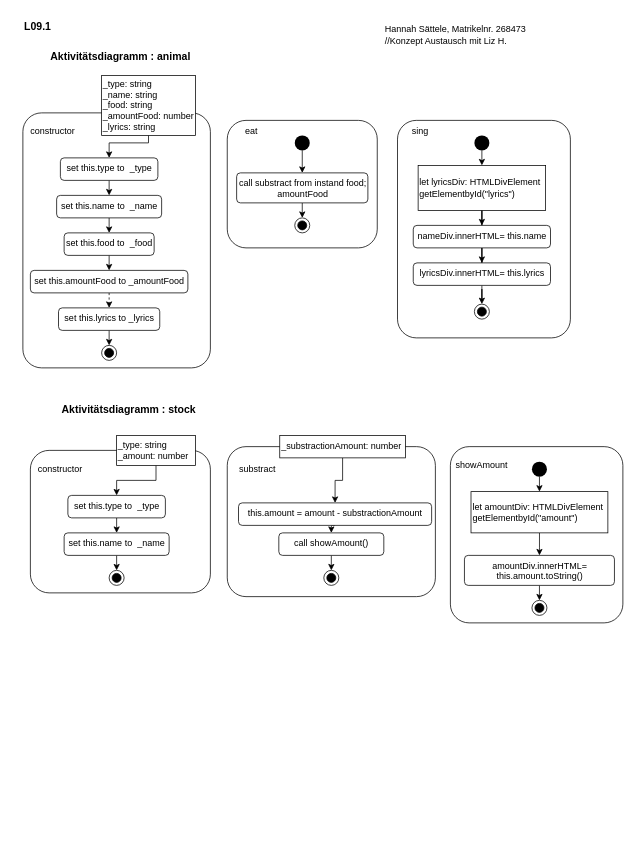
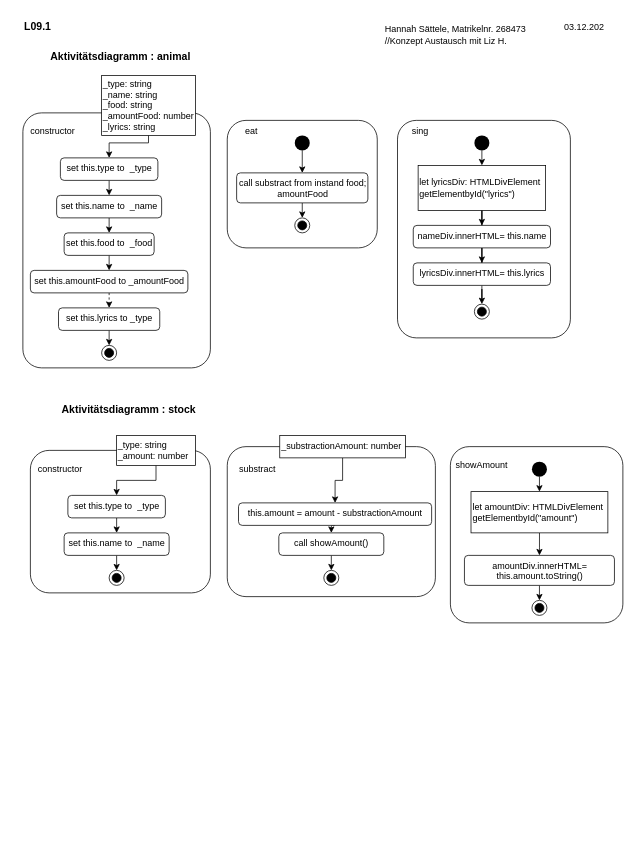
  <mxCell id="0" />
  <mxCell id="1" parent="0" />
  <mxCell id="2" value="&lt;font style=&quot;font-size: 12px&quot;&gt;Hannah Sättele, Matrikelnr. 268473&lt;br&gt;//Konzept Austausch mit Liz H.&lt;br&gt;&lt;/font&gt;" style="text;html=1;strokeColor=none;fillColor=none;align=left;verticalAlign=middle;whiteSpace=wrap;rounded=0;fontSize=14;" vertex="1" parent="1"><mxGeometry x="511.25" y="30" width="230" height="30" as="geometry" /></mxCell>
+ <mxCell id="3" value="&lt;span style=&quot;font-size: 12px&quot;&gt;03.12.202&lt;/span&gt;" style="text;html=1;strokeColor=none;fillColor=none;align=left;verticalAlign=middle;whiteSpace=wrap;rounded=0;fontSize=14;" vertex="1" parent="1"><mxGeometry x="750" y="20" width="60" height="30" as="geometry" /></mxCell>
  <mxCell id="4" value="&lt;span style=&quot;font-size: 14px&quot;&gt;&lt;b&gt;Aktivitätsdiagramm : stock&lt;/b&gt;&lt;/span&gt;" style="text;html=1;strokeColor=none;fillColor=none;align=left;verticalAlign=middle;whiteSpace=wrap;rounded=0;" vertex="1" parent="1"><mxGeometry x="80" y="530" width="230" height="30" as="geometry" /></mxCell>
  <mxCell id="5" value="&lt;b&gt;&lt;font style=&quot;font-size: 14px&quot;&gt;L09.1&lt;/font&gt;&lt;/b&gt;" style="text;html=1;strokeColor=none;fillColor=none;align=center;verticalAlign=middle;whiteSpace=wrap;rounded=0;fontSize=12;" vertex="1" parent="1"><mxGeometry x="20" y="20" width="60" height="30" as="geometry" /></mxCell>
  <mxCell id="6" style="edgeStyle=orthogonalEdgeStyle;rounded=0;orthogonalLoop=1;jettySize=auto;html=1;exitX=0.5;exitY=1;exitDx=0;exitDy=0;fontSize=12;" edge="1" parent="1"><mxGeometry relative="1" as="geometry"><mxPoint x="812" y="1110" as="sourcePoint" /><mxPoint x="812" y="1110" as="targetPoint" /></mxGeometry></mxCell>
  <mxCell id="7" value="&lt;span style=&quot;font-size: 14px&quot;&gt;&lt;b&gt;Aktivitätsdiagramm : animal&lt;/b&gt;&lt;/span&gt;" style="text;html=1;strokeColor=none;fillColor=none;align=left;verticalAlign=middle;whiteSpace=wrap;rounded=0;" vertex="1" parent="1"><mxGeometry x="65" y="60" width="230" height="30" as="geometry" /></mxCell>
  <mxCell id="8" value="" style="html=1;align=right;verticalAlign=top;rounded=1;absoluteArcSize=1;arcSize=50;dashed=0;spacingTop=10;spacingRight=30;fontSize=12;" vertex="1" parent="1"><mxGeometry x="30" y="150" width="250" height="340" as="geometry" /></mxCell>
  <mxCell id="9" style="edgeStyle=orthogonalEdgeStyle;rounded=0;orthogonalLoop=1;jettySize=auto;html=1;exitX=0.5;exitY=1;exitDx=0;exitDy=0;entryX=0.5;entryY=0;entryDx=0;entryDy=0;fontSize=12;" edge="1" parent="1" source="10" target="13"><mxGeometry relative="1" as="geometry"><Array as="points"><mxPoint x="198" y="190" /><mxPoint x="145" y="190" /></Array></mxGeometry></mxCell>
  <mxCell id="10" value="_type: string&lt;br&gt;_name: string&lt;br&gt;_food: string&lt;br&gt;_amountFood: number&lt;br&gt;_lyrics: string" style="html=1;align=left;verticalAlign=middle;rounded=0;absoluteArcSize=1;arcSize=10;dashed=0;fontSize=12;" vertex="1" parent="1"><mxGeometry x="135" y="100" width="125" height="80" as="geometry" /></mxCell>
  <mxCell id="11" value="constructor" style="text;html=1;strokeColor=none;fillColor=none;align=center;verticalAlign=middle;whiteSpace=wrap;rounded=0;fontSize=12;" vertex="1" parent="1"><mxGeometry x="40" y="160" width="60" height="30" as="geometry" /></mxCell>
  <mxCell id="12" style="edgeStyle=orthogonalEdgeStyle;rounded=0;orthogonalLoop=1;jettySize=auto;html=1;exitX=0.5;exitY=1;exitDx=0;exitDy=0;entryX=0.5;entryY=0;entryDx=0;entryDy=0;fontSize=12;" edge="1" parent="1" source="13" target="15"><mxGeometry relative="1" as="geometry" /></mxCell>
  <mxCell id="13" value="set this.type to&amp;nbsp; _type" style="html=1;align=center;verticalAlign=top;rounded=1;absoluteArcSize=1;arcSize=10;dashed=0;fontSize=12;" vertex="1" parent="1"><mxGeometry x="80" y="210" width="130" height="30" as="geometry" /></mxCell>
  <mxCell id="14" style="edgeStyle=orthogonalEdgeStyle;rounded=0;orthogonalLoop=1;jettySize=auto;html=1;exitX=0.5;exitY=1;exitDx=0;exitDy=0;entryX=0.5;entryY=0;entryDx=0;entryDy=0;fontSize=12;" edge="1" parent="1" source="15" target="17"><mxGeometry relative="1" as="geometry" /></mxCell>
  <mxCell id="15" value="set this.name to&amp;nbsp; _name" style="html=1;align=center;verticalAlign=top;rounded=1;absoluteArcSize=1;arcSize=10;dashed=0;fontSize=12;" vertex="1" parent="1"><mxGeometry x="75" y="260" width="140" height="30" as="geometry" /></mxCell>
  <mxCell id="16" style="edgeStyle=orthogonalEdgeStyle;rounded=0;orthogonalLoop=1;jettySize=auto;html=1;exitX=0.5;exitY=1;exitDx=0;exitDy=0;entryX=0.5;entryY=0;entryDx=0;entryDy=0;fontSize=12;" edge="1" parent="1" source="17" target="19"><mxGeometry relative="1" as="geometry" /></mxCell>
  <mxCell id="17" value="set this.food to&amp;nbsp; _food" style="html=1;align=center;verticalAlign=top;rounded=1;absoluteArcSize=1;arcSize=10;dashed=0;fontSize=12;" vertex="1" parent="1"><mxGeometry x="85" y="310" width="120" height="30" as="geometry" /></mxCell>
  <mxCell id="18" style="edgeStyle=orthogonalEdgeStyle;rounded=0;orthogonalLoop=1;jettySize=auto;html=1;exitX=0.5;exitY=1;exitDx=0;exitDy=0;entryX=0.5;entryY=0;entryDx=0;entryDy=0;fontSize=12;dashed=1;" edge="1" parent="1" source="19" target="21"><mxGeometry relative="1" as="geometry" /></mxCell>
  <mxCell id="19" value="set this.amountFood to _amountFood" style="html=1;align=center;verticalAlign=top;rounded=1;absoluteArcSize=1;arcSize=10;dashed=0;fontSize=12;" vertex="1" parent="1"><mxGeometry x="40" y="360" width="210" height="30" as="geometry" /></mxCell>
  <mxCell id="20" style="edgeStyle=orthogonalEdgeStyle;rounded=0;orthogonalLoop=1;jettySize=auto;html=1;exitX=0.5;exitY=1;exitDx=0;exitDy=0;entryX=0.5;entryY=0;entryDx=0;entryDy=0;fontSize=12;" edge="1" parent="1" source="21" target="23"><mxGeometry relative="1" as="geometry" /></mxCell>
- <mxCell id="21" value="set this.lyrics to _lyrics" style="html=1;align=center;verticalAlign=top;rounded=1;absoluteArcSize=1;arcSize=10;dashed=0;fontSize=12;" vertex="1" parent="1"><mxGeometry x="77.5" y="410" width="135" height="30" as="geometry" /></mxCell>
+ <mxCell id="21" value="set this.lyrics to _type" style="html=1;align=center;verticalAlign=top;rounded=1;absoluteArcSize=1;arcSize=10;dashed=0;fontSize=12;" vertex="1" parent="1"><mxGeometry x="77.5" y="410" width="135" height="30" as="geometry" /></mxCell>
  <mxCell id="22" style="edgeStyle=orthogonalEdgeStyle;rounded=0;orthogonalLoop=1;jettySize=auto;html=1;exitX=0.5;exitY=1;exitDx=0;exitDy=0;fontSize=12;" edge="1" parent="1"><mxGeometry relative="1" as="geometry"><mxPoint x="260" y="600" as="sourcePoint" /><mxPoint x="260" y="600" as="targetPoint" /></mxGeometry></mxCell>
  <mxCell id="23" value="" style="ellipse;html=1;shape=endState;fillColor=#000000;strokeColor=#000000;fontSize=12;align=center;" vertex="1" parent="1"><mxGeometry x="135" y="460" width="20" height="20" as="geometry" /></mxCell>
  <mxCell id="24" value="" style="html=1;align=right;verticalAlign=top;rounded=1;absoluteArcSize=1;arcSize=50;dashed=0;spacingTop=10;spacingRight=30;fontSize=12;" vertex="1" parent="1"><mxGeometry x="302.5" y="160" width="200" height="170" as="geometry" /></mxCell>
  <mxCell id="25" value="eat" style="text;html=1;strokeColor=none;fillColor=none;align=center;verticalAlign=middle;whiteSpace=wrap;rounded=0;fontSize=12;" vertex="1" parent="1"><mxGeometry x="305" y="160" width="60" height="30" as="geometry" /></mxCell>
  <mxCell id="26" style="edgeStyle=orthogonalEdgeStyle;rounded=0;orthogonalLoop=1;jettySize=auto;html=1;exitX=0.5;exitY=1;exitDx=0;exitDy=0;entryX=0.5;entryY=0;entryDx=0;entryDy=0;fontSize=12;" edge="1" parent="1" source="27" target="28"><mxGeometry relative="1" as="geometry" /></mxCell>
  <mxCell id="27" value="call substract from instand food;&lt;br&gt;amountFood" style="html=1;align=center;verticalAlign=top;rounded=1;absoluteArcSize=1;arcSize=10;dashed=0;fontSize=12;" vertex="1" parent="1"><mxGeometry x="315" y="230" width="175" height="40" as="geometry" /></mxCell>
  <mxCell id="28" value="" style="ellipse;html=1;shape=endState;fillColor=#000000;strokeColor=#000000;fontSize=12;align=center;" vertex="1" parent="1"><mxGeometry x="392.5" y="290" width="20" height="20" as="geometry" /></mxCell>
  <mxCell id="29" style="edgeStyle=orthogonalEdgeStyle;rounded=0;orthogonalLoop=1;jettySize=auto;html=1;exitX=0.5;exitY=1;exitDx=0;exitDy=0;entryX=0.5;entryY=0;entryDx=0;entryDy=0;fontSize=12;" edge="1" parent="1" source="30" target="27"><mxGeometry relative="1" as="geometry" /></mxCell>
  <mxCell id="30" value="" style="ellipse;fillColor=#000000;strokeColor=none;fontSize=12;align=center;" vertex="1" parent="1"><mxGeometry x="392.5" y="180" width="20" height="20" as="geometry" /></mxCell>
  <mxCell id="31" value="" style="html=1;align=right;verticalAlign=top;rounded=1;absoluteArcSize=1;arcSize=50;dashed=0;spacingTop=10;spacingRight=30;fontSize=12;" vertex="1" parent="1"><mxGeometry x="529.5" y="160" width="230.5" height="290" as="geometry" /></mxCell>
  <mxCell id="32" value="sing" style="text;html=1;strokeColor=none;fillColor=none;align=center;verticalAlign=middle;whiteSpace=wrap;rounded=0;fontSize=12;" vertex="1" parent="1"><mxGeometry x="529.5" y="160" width="60" height="30" as="geometry" /></mxCell>
  <mxCell id="33" value="" style="ellipse;html=1;shape=endState;fillColor=#000000;strokeColor=#000000;fontSize=12;align=center;" vertex="1" parent="1"><mxGeometry x="632" y="405" width="20" height="20" as="geometry" /></mxCell>
  <mxCell id="34" style="edgeStyle=orthogonalEdgeStyle;rounded=0;orthogonalLoop=1;jettySize=auto;html=1;exitX=0.5;exitY=1;exitDx=0;exitDy=0;entryX=0.5;entryY=0;entryDx=0;entryDy=0;fontSize=12;" edge="1" parent="1" source="35" target="37"><mxGeometry relative="1" as="geometry" /></mxCell>
  <mxCell id="35" value="" style="ellipse;fillColor=#000000;strokeColor=none;fontSize=12;align=center;" vertex="1" parent="1"><mxGeometry x="632" y="180" width="20" height="20" as="geometry" /></mxCell>
  <mxCell id="36" style="edgeStyle=orthogonalEdgeStyle;rounded=0;orthogonalLoop=1;jettySize=auto;html=1;entryX=0.5;entryY=0;entryDx=0;entryDy=0;fontSize=12;" edge="1" parent="1" source="37" target="39"><mxGeometry relative="1" as="geometry" /></mxCell>
  <mxCell id="37" value="let lyricsDiv: HTMLDivElement&lt;br&gt;getElementbyId(&quot;lyrics&quot;)" style="html=1;align=left;verticalAlign=middle;rounded=0;absoluteArcSize=1;arcSize=10;dashed=0;fontSize=12;" vertex="1" parent="1"><mxGeometry x="557" y="220" width="170" height="60" as="geometry" /></mxCell>
  <mxCell id="38" style="edgeStyle=orthogonalEdgeStyle;rounded=0;orthogonalLoop=1;jettySize=auto;html=1;entryX=0.5;entryY=0;entryDx=0;entryDy=0;fontSize=12;" edge="1" parent="1" source="39" target="41"><mxGeometry relative="1" as="geometry" /></mxCell>
  <mxCell id="39" value="nameDiv.innerHTML= this.name" style="html=1;align=center;verticalAlign=top;rounded=1;absoluteArcSize=1;arcSize=10;dashed=0;fontSize=12;" vertex="1" parent="1"><mxGeometry x="550.5" y="300" width="183" height="30" as="geometry" /></mxCell>
  <mxCell id="40" style="edgeStyle=orthogonalEdgeStyle;rounded=0;orthogonalLoop=1;jettySize=auto;html=1;entryX=0.5;entryY=0;entryDx=0;entryDy=0;fontSize=12;" edge="1" parent="1" source="41" target="33"><mxGeometry relative="1" as="geometry" /></mxCell>
  <mxCell id="41" value="lyricsDiv.innerHTML= this.lyrics" style="html=1;align=center;verticalAlign=top;rounded=1;absoluteArcSize=1;arcSize=10;dashed=0;fontSize=12;" vertex="1" parent="1"><mxGeometry x="550.5" y="350" width="183" height="30" as="geometry" /></mxCell>
  <mxCell id="42" value="" style="html=1;align=right;verticalAlign=top;rounded=1;absoluteArcSize=1;arcSize=50;dashed=0;spacingTop=10;spacingRight=30;fontSize=12;" vertex="1" parent="1"><mxGeometry x="40" y="600" width="240" height="190" as="geometry" /></mxCell>
  <mxCell id="43" style="edgeStyle=orthogonalEdgeStyle;rounded=0;orthogonalLoop=1;jettySize=auto;html=1;entryX=0.5;entryY=0;entryDx=0;entryDy=0;fontSize=12;" edge="1" parent="1" source="44" target="47"><mxGeometry relative="1" as="geometry"><Array as="points"><mxPoint x="208" y="640" /><mxPoint x="155" y="640" /></Array></mxGeometry></mxCell>
  <mxCell id="44" value="_type: string&lt;br&gt;_amount: number" style="html=1;align=left;verticalAlign=middle;rounded=0;absoluteArcSize=1;arcSize=10;dashed=0;fontSize=12;" vertex="1" parent="1"><mxGeometry x="155" y="580" width="105" height="40" as="geometry" /></mxCell>
  <mxCell id="45" value="constructor" style="text;html=1;strokeColor=none;fillColor=none;align=center;verticalAlign=middle;whiteSpace=wrap;rounded=0;fontSize=12;" vertex="1" parent="1"><mxGeometry x="50" y="610" width="60" height="30" as="geometry" /></mxCell>
  <mxCell id="46" style="edgeStyle=orthogonalEdgeStyle;rounded=0;orthogonalLoop=1;jettySize=auto;html=1;exitX=0.5;exitY=1;exitDx=0;exitDy=0;entryX=0.5;entryY=0;entryDx=0;entryDy=0;fontSize=12;" edge="1" parent="1" source="47" target="49"><mxGeometry relative="1" as="geometry" /></mxCell>
  <mxCell id="47" value="set this.type to&amp;nbsp; _type" style="html=1;align=center;verticalAlign=top;rounded=1;absoluteArcSize=1;arcSize=10;dashed=0;fontSize=12;" vertex="1" parent="1"><mxGeometry x="90" y="660" width="130" height="30" as="geometry" /></mxCell>
  <mxCell id="48" style="edgeStyle=orthogonalEdgeStyle;rounded=0;orthogonalLoop=1;jettySize=auto;html=1;exitX=0.5;exitY=1;exitDx=0;exitDy=0;entryX=0.5;entryY=0;entryDx=0;entryDy=0;fontSize=12;" edge="1" parent="1" source="49"><mxGeometry relative="1" as="geometry"><mxPoint x="155" y="760" as="targetPoint" /></mxGeometry></mxCell>
  <mxCell id="49" value="set this.name to&amp;nbsp; _name" style="html=1;align=center;verticalAlign=top;rounded=1;absoluteArcSize=1;arcSize=10;dashed=0;fontSize=12;" vertex="1" parent="1"><mxGeometry x="85" y="710" width="140" height="30" as="geometry" /></mxCell>
  <mxCell id="50" value="" style="ellipse;html=1;shape=endState;fillColor=#000000;strokeColor=#000000;fontSize=12;align=center;" vertex="1" parent="1"><mxGeometry x="145" y="760" width="20" height="20" as="geometry" /></mxCell>
  <mxCell id="51" style="edgeStyle=orthogonalEdgeStyle;rounded=0;orthogonalLoop=1;jettySize=auto;html=1;exitX=0.5;exitY=1;exitDx=0;exitDy=0;fontSize=12;" edge="1" parent="1"><mxGeometry relative="1" as="geometry"><mxPoint x="522.5" y="600" as="sourcePoint" /><mxPoint x="522.5" y="600" as="targetPoint" /></mxGeometry></mxCell>
  <mxCell id="52" value="" style="html=1;align=right;verticalAlign=top;rounded=1;absoluteArcSize=1;arcSize=50;dashed=0;spacingTop=10;spacingRight=30;fontSize=12;" vertex="1" parent="1"><mxGeometry x="302.5" y="595" width="277.5" height="200" as="geometry" /></mxCell>
  <mxCell id="53" style="edgeStyle=orthogonalEdgeStyle;rounded=0;orthogonalLoop=1;jettySize=auto;html=1;entryX=0.5;entryY=0;entryDx=0;entryDy=0;fontSize=12;" edge="1" parent="1" source="54" target="57"><mxGeometry relative="1" as="geometry" /></mxCell>
  <mxCell id="54" value="_substractionAmount: number" style="html=1;align=left;verticalAlign=middle;rounded=0;absoluteArcSize=1;arcSize=10;dashed=0;fontSize=12;" vertex="1" parent="1"><mxGeometry x="372.5" y="580" width="167.5" height="30" as="geometry" /></mxCell>
  <mxCell id="55" value="substract" style="text;html=1;strokeColor=none;fillColor=none;align=center;verticalAlign=middle;whiteSpace=wrap;rounded=0;fontSize=12;" vertex="1" parent="1"><mxGeometry x="312.5" y="610" width="60" height="30" as="geometry" /></mxCell>
  <mxCell id="56" style="edgeStyle=orthogonalEdgeStyle;rounded=0;orthogonalLoop=1;jettySize=auto;html=1;exitX=0.5;exitY=1;exitDx=0;exitDy=0;entryX=0.5;entryY=0;entryDx=0;entryDy=0;fontSize=12;" edge="1" parent="1" source="57" target="59"><mxGeometry relative="1" as="geometry" /></mxCell>
  <mxCell id="57" value="this.amount = amount - substractionAmount" style="html=1;align=center;verticalAlign=top;rounded=1;absoluteArcSize=1;arcSize=10;dashed=0;fontSize=12;" vertex="1" parent="1"><mxGeometry x="317.5" y="670" width="257.5" height="30" as="geometry" /></mxCell>
  <mxCell id="58" style="edgeStyle=orthogonalEdgeStyle;rounded=0;orthogonalLoop=1;jettySize=auto;html=1;exitX=0.5;exitY=1;exitDx=0;exitDy=0;entryX=0.5;entryY=0;entryDx=0;entryDy=0;fontSize=12;" edge="1" parent="1" source="59" target="60"><mxGeometry relative="1" as="geometry" /></mxCell>
  <mxCell id="59" value="call showAmount()" style="html=1;align=center;verticalAlign=top;rounded=1;absoluteArcSize=1;arcSize=10;dashed=0;fontSize=12;" vertex="1" parent="1"><mxGeometry x="371.25" y="710" width="140" height="30" as="geometry" /></mxCell>
  <mxCell id="60" value="" style="ellipse;html=1;shape=endState;fillColor=#000000;strokeColor=#000000;fontSize=12;align=center;" vertex="1" parent="1"><mxGeometry x="431.25" y="760" width="20" height="20" as="geometry" /></mxCell>
  <mxCell id="61" value="" style="html=1;align=right;verticalAlign=top;rounded=1;absoluteArcSize=1;arcSize=50;dashed=0;spacingTop=10;spacingRight=30;fontSize=12;" vertex="1" parent="1"><mxGeometry x="600" y="595" width="230" height="235" as="geometry" /></mxCell>
  <mxCell id="62" value="showAmount" style="text;html=1;strokeColor=none;fillColor=none;align=center;verticalAlign=middle;whiteSpace=wrap;rounded=0;fontSize=12;" vertex="1" parent="1"><mxGeometry x="612" y="605" width="60" height="30" as="geometry" /></mxCell>
  <mxCell id="63" value="" style="ellipse;html=1;shape=endState;fillColor=#000000;strokeColor=#000000;fontSize=12;align=center;" vertex="1" parent="1"><mxGeometry x="708.75" y="800" width="20" height="20" as="geometry" /></mxCell>
  <mxCell id="64" style="edgeStyle=orthogonalEdgeStyle;rounded=0;orthogonalLoop=1;jettySize=auto;html=1;exitX=0.5;exitY=1;exitDx=0;exitDy=0;entryX=0.5;entryY=0;entryDx=0;entryDy=0;fontSize=12;" edge="1" parent="1" source="65" target="67"><mxGeometry relative="1" as="geometry" /></mxCell>
  <mxCell id="65" value="" style="ellipse;fillColor=#000000;strokeColor=none;fontSize=12;align=center;" vertex="1" parent="1"><mxGeometry x="708.75" y="615" width="20" height="20" as="geometry" /></mxCell>
  <mxCell id="66" style="edgeStyle=orthogonalEdgeStyle;rounded=0;orthogonalLoop=1;jettySize=auto;html=1;entryX=0.5;entryY=0;entryDx=0;entryDy=0;fontSize=12;" edge="1" parent="1" source="67" target="69"><mxGeometry relative="1" as="geometry" /></mxCell>
  <mxCell id="67" value="let amountDiv: HTMLDivElement&lt;br&gt;getElementbyId(&quot;amount&quot;)" style="html=1;align=left;verticalAlign=middle;rounded=0;absoluteArcSize=1;arcSize=10;dashed=0;fontSize=12;" vertex="1" parent="1"><mxGeometry x="627.5" y="655" width="182.5" height="55" as="geometry" /></mxCell>
  <mxCell id="68" style="edgeStyle=orthogonalEdgeStyle;rounded=0;orthogonalLoop=1;jettySize=auto;html=1;exitX=0.5;exitY=1;exitDx=0;exitDy=0;entryX=0.5;entryY=0;entryDx=0;entryDy=0;fontSize=12;" edge="1" parent="1" source="69" target="63"><mxGeometry relative="1" as="geometry" /></mxCell>
  <mxCell id="69" value="amountDiv.innerHTML= &lt;br&gt;this.amount.toString()" style="html=1;align=center;verticalAlign=top;rounded=1;absoluteArcSize=1;arcSize=10;dashed=0;fontSize=12;" vertex="1" parent="1"><mxGeometry x="618.75" y="740" width="200" height="40" as="geometry" /></mxCell>
